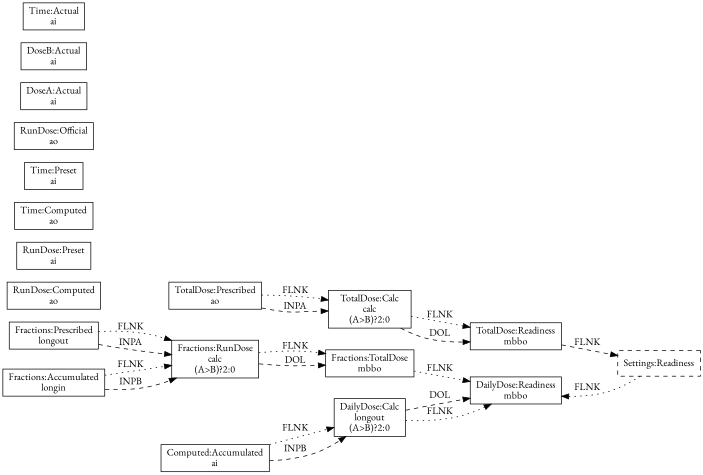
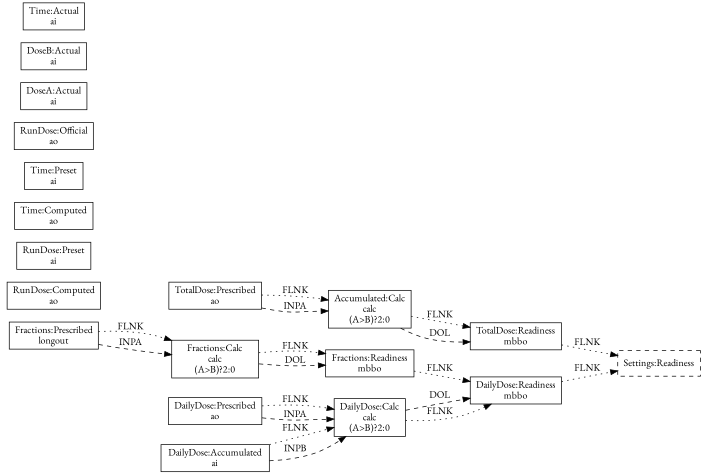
  digraph {
    fontname="EB Garamond"
    rankdir=LR
    node [fontname="EB Garamond" shape=box]
    edge [fontname="EB Garamond" style=dotted]
    n1 [label="Fractions:Prescribed\nlongout"]
-   n2 [label="Fractions:RunDose\ncalc\n(A>B)?2:0"]
-   n3 [label="Fractions:TotalDose\nmbbo"]
+   n2 [label="Fractions:Calc\ncalc\n(A>B)?2:0"]
+   n3 [label="Fractions:Readiness\nmbbo"]
    n4 [label="DailyDose:Readiness\nmbbo"]
-   n5 [label="Fractions:Accumulated\nlongin"]
    "Settings:Readiness" [style=dashed]
    n7 [label="TotalDose:Prescribed\nao"]
-   n8 [label="TotalDose:Calc\ncalc\n(A>B)?2:0"]
+   n8 [label="Accumulated:Calc\ncalc\n(A>B)?2:0"]
    n9 [label="TotalDose:Readiness\nmbbo"]
-   n11 [label="DailyDose:Calc\nlongout\n(A>B)?2:0"]
-   n12 [label="Computed:Accumulated\nai"]
+   n10 [label="DailyDose:Prescribed\nao"]
+   n11 [label="DailyDose:Calc\ncalc\n(A>B)?2:0"]
+   n12 [label="DailyDose:Accumulated\nai"]
    n13 [label="RunDose:Computed\nao"]
    n14 [label="RunDose:Preset\nai"]
    n15 [label="Time:Computed\nao"]
    n16 [label="Time:Preset\nai"]
    n17 [label="RunDose:Official\nao"]
    n18 [label="DoseA:Actual\nai"]
    n19 [label="DoseB:Actual\nai"]
    n20 [label="Time:Actual\nai"]
    n1 -> n2 [label="FLNK  "]
    n1 -> n2 [label="INPA  " style=dashed]
    n2 -> n3 [label="FLNK  "]
    n2 -> n3 [label="DOL  " style=dashed]
    n3 -> n4 [label="FLNK  "]
-   "Settings:Readiness" -> n4 [label="FLNK  "]
-   n5 -> n2 [label="FLNK  "]
-   n5 -> n2 [label="INPB  " style=dashed]
+   n4 -> "Settings:Readiness" [label="FLNK  "]
    n7 -> n8 [label="FLNK  "]
    n7 -> n8 [label="INPA  " style=dashed]
    n8 -> n9 [label="FLNK  "]
    n8 -> n9 [label="DOL  " style=dashed]
-   n9 -> "Settings:Readiness" [label="FLNK  " style=dashed]
+   n9 -> "Settings:Readiness" [label="FLNK  "]
+   n10 -> n11 [label="FLNK  "]
+   n10 -> n11 [label="INPA  " style=dashed]
    n11 -> n4 [label="FLNK  "]
    n11 -> n4 [label="DOL  " style=dashed]
    n12 -> n11 [label="FLNK  "]
    n12 -> n11 [label="INPB  " style=dashed]
  }
